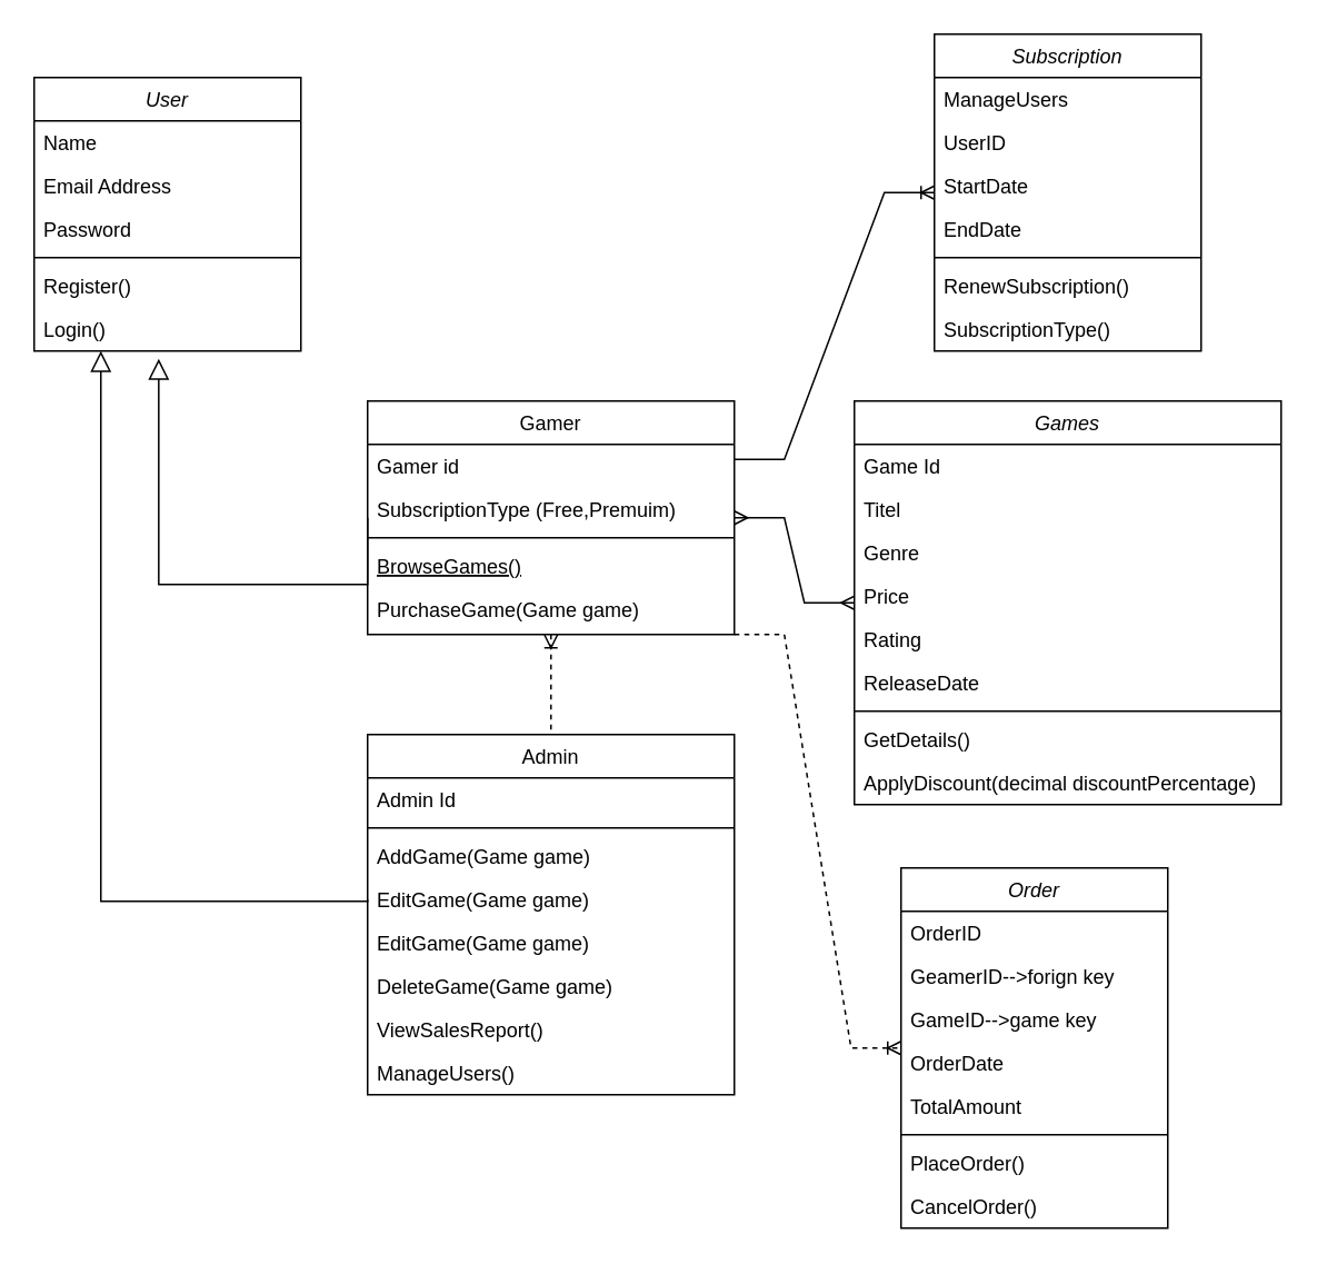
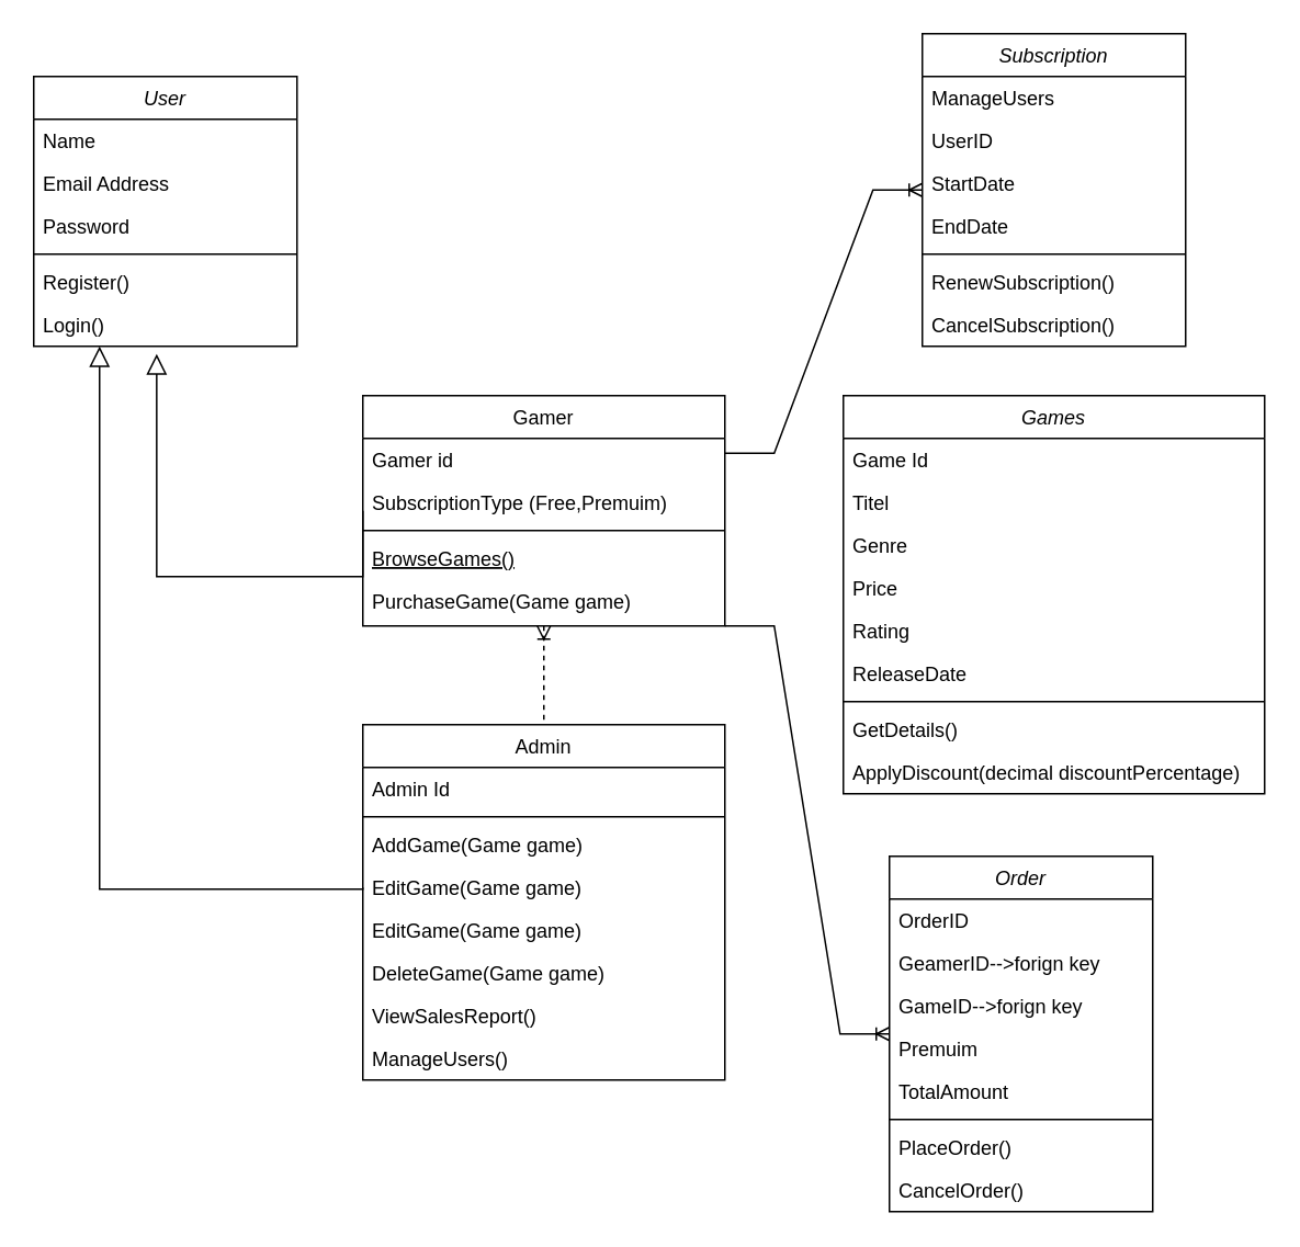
  <mxCell id="0" />
  <mxCell id="1" parent="0" />
  <mxCell id="2" value="User" style="swimlane;fontStyle=2;align=center;verticalAlign=top;childLayout=stackLayout;horizontal=1;startSize=26;horizontalStack=0;resizeParent=1;resizeLast=0;collapsible=1;marginBottom=0;rounded=0;shadow=0;strokeWidth=1;" parent="1" vertex="1"><mxGeometry x="20" y="46" width="160" height="164" as="geometry"><mxRectangle x="50" y="26" width="160" height="26" as="alternateBounds" /></mxGeometry></mxCell>
  <mxCell id="3" value="Name" style="text;align=left;verticalAlign=top;spacingLeft=4;spacingRight=4;overflow=hidden;rotatable=0;points=[[0,0.5],[1,0.5]];portConstraint=eastwest;" parent="2" vertex="1"><mxGeometry y="26" width="160" height="26" as="geometry" /></mxCell>
  <mxCell id="4" value="Email Address" style="text;align=left;verticalAlign=top;spacingLeft=4;spacingRight=4;overflow=hidden;rotatable=0;points=[[0,0.5],[1,0.5]];portConstraint=eastwest;rounded=0;shadow=0;html=0;" parent="2" vertex="1"><mxGeometry y="52" width="160" height="26" as="geometry" /></mxCell>
  <mxCell id="5" value="Password&#10;" style="text;align=left;verticalAlign=top;spacingLeft=4;spacingRight=4;overflow=hidden;rotatable=0;points=[[0,0.5],[1,0.5]];portConstraint=eastwest;rounded=0;shadow=0;html=0;" vertex="1" parent="2"><mxGeometry y="78" width="160" height="26" as="geometry" /></mxCell>
  <mxCell id="6" value="" style="line;html=1;strokeWidth=1;align=left;verticalAlign=middle;spacingTop=-1;spacingLeft=3;spacingRight=3;rotatable=0;labelPosition=right;points=[];portConstraint=eastwest;" parent="2" vertex="1"><mxGeometry y="104" width="160" height="8" as="geometry" /></mxCell>
  <mxCell id="7" value="Register()" style="text;align=left;verticalAlign=top;spacingLeft=4;spacingRight=4;overflow=hidden;rotatable=0;points=[[0,0.5],[1,0.5]];portConstraint=eastwest;" parent="2" vertex="1"><mxGeometry y="112" width="160" height="26" as="geometry" /></mxCell>
  <mxCell id="8" value="Login()" style="text;align=left;verticalAlign=top;spacingLeft=4;spacingRight=4;overflow=hidden;rotatable=0;points=[[0,0.5],[1,0.5]];portConstraint=eastwest;" vertex="1" parent="2"><mxGeometry y="138" width="160" height="26" as="geometry" /></mxCell>
  <mxCell id="9" value="Gamer" style="swimlane;fontStyle=0;align=center;verticalAlign=top;childLayout=stackLayout;horizontal=1;startSize=26;horizontalStack=0;resizeParent=1;resizeLast=0;collapsible=1;marginBottom=0;rounded=0;shadow=0;strokeWidth=1;" parent="1" vertex="1"><mxGeometry x="220" y="240" width="220" height="140" as="geometry"><mxRectangle x="270" y="230" width="170" height="26" as="alternateBounds" /></mxGeometry></mxCell>
  <mxCell id="10" value="Gamer id " style="text;align=left;verticalAlign=top;spacingLeft=4;spacingRight=4;overflow=hidden;rotatable=0;points=[[0,0.5],[1,0.5]];portConstraint=eastwest;" parent="9" vertex="1"><mxGeometry y="26" width="220" height="26" as="geometry" /></mxCell>
  <mxCell id="11" value="SubscriptionType (Free,Premuim)" style="text;align=left;verticalAlign=top;spacingLeft=4;spacingRight=4;overflow=hidden;rotatable=0;points=[[0,0.5],[1,0.5]];portConstraint=eastwest;rounded=0;shadow=0;html=0;" parent="9" vertex="1"><mxGeometry y="52" width="220" height="26" as="geometry" /></mxCell>
  <mxCell id="12" value="" style="line;html=1;strokeWidth=1;align=left;verticalAlign=middle;spacingTop=-1;spacingLeft=3;spacingRight=3;rotatable=0;labelPosition=right;points=[];portConstraint=eastwest;" parent="9" vertex="1"><mxGeometry y="78" width="220" height="8" as="geometry" /></mxCell>
  <mxCell id="13" value="BrowseGames()" style="text;align=left;verticalAlign=top;spacingLeft=4;spacingRight=4;overflow=hidden;rotatable=0;points=[[0,0.5],[1,0.5]];portConstraint=eastwest;fontStyle=4" parent="9" vertex="1"><mxGeometry y="86" width="220" height="26" as="geometry" /></mxCell>
  <mxCell id="14" value="PurchaseGame(Game game)" style="text;align=left;verticalAlign=top;spacingLeft=4;spacingRight=4;overflow=hidden;rotatable=0;points=[[0,0.5],[1,0.5]];portConstraint=eastwest;" parent="9" vertex="1"><mxGeometry y="112" width="220" height="26" as="geometry" /></mxCell>
  <mxCell id="15" value="" style="endArrow=block;endSize=10;endFill=0;shadow=0;strokeWidth=1;rounded=0;curved=0;edgeStyle=elbowEdgeStyle;elbow=vertical;exitX=0;exitY=0.5;exitDx=0;exitDy=0;entryX=0.467;entryY=1.179;entryDx=0;entryDy=0;entryPerimeter=0;" parent="1" source="9" target="8" edge="1"><mxGeometry width="160" relative="1" as="geometry"><mxPoint x="170" y="223" as="sourcePoint" /><mxPoint x="170" y="223" as="targetPoint" /><Array as="points"><mxPoint x="170" y="350" /></Array></mxGeometry></mxCell>
  <mxCell id="16" value="Admin " style="swimlane;fontStyle=0;align=center;verticalAlign=top;childLayout=stackLayout;horizontal=1;startSize=26;horizontalStack=0;resizeParent=1;resizeLast=0;collapsible=1;marginBottom=0;rounded=0;shadow=0;strokeWidth=1;" parent="1" vertex="1"><mxGeometry x="220" y="440" width="220" height="216" as="geometry"><mxRectangle x="270" y="420" width="170" height="26" as="alternateBounds" /></mxGeometry></mxCell>
  <mxCell id="17" value="Admin Id" style="text;align=left;verticalAlign=top;spacingLeft=4;spacingRight=4;overflow=hidden;rotatable=0;points=[[0,0.5],[1,0.5]];portConstraint=eastwest;" parent="16" vertex="1"><mxGeometry y="26" width="220" height="26" as="geometry" /></mxCell>
  <mxCell id="18" value="" style="line;html=1;strokeWidth=1;align=left;verticalAlign=middle;spacingTop=-1;spacingLeft=3;spacingRight=3;rotatable=0;labelPosition=right;points=[];portConstraint=eastwest;" parent="16" vertex="1"><mxGeometry y="52" width="220" height="8" as="geometry" /></mxCell>
  <mxCell id="19" value="AddGame(Game game)" style="text;align=left;verticalAlign=top;spacingLeft=4;spacingRight=4;overflow=hidden;rotatable=0;points=[[0,0.5],[1,0.5]];portConstraint=eastwest;" vertex="1" parent="16"><mxGeometry y="60" width="220" height="26" as="geometry" /></mxCell>
  <mxCell id="20" value="EditGame(Game game)" style="text;align=left;verticalAlign=top;spacingLeft=4;spacingRight=4;overflow=hidden;rotatable=0;points=[[0,0.5],[1,0.5]];portConstraint=eastwest;" vertex="1" parent="16"><mxGeometry y="86" width="220" height="26" as="geometry" /></mxCell>
  <mxCell id="21" value="EditGame(Game game)" style="text;align=left;verticalAlign=top;spacingLeft=4;spacingRight=4;overflow=hidden;rotatable=0;points=[[0,0.5],[1,0.5]];portConstraint=eastwest;" vertex="1" parent="16"><mxGeometry y="112" width="220" height="26" as="geometry" /></mxCell>
  <mxCell id="22" value="DeleteGame(Game game)" style="text;align=left;verticalAlign=top;spacingLeft=4;spacingRight=4;overflow=hidden;rotatable=0;points=[[0,0.5],[1,0.5]];portConstraint=eastwest;" vertex="1" parent="16"><mxGeometry y="138" width="220" height="26" as="geometry" /></mxCell>
  <mxCell id="23" value="ViewSalesReport()" style="text;align=left;verticalAlign=top;spacingLeft=4;spacingRight=4;overflow=hidden;rotatable=0;points=[[0,0.5],[1,0.5]];portConstraint=eastwest;" vertex="1" parent="16"><mxGeometry y="164" width="220" height="26" as="geometry" /></mxCell>
  <mxCell id="24" value="ManageUsers()" style="text;align=left;verticalAlign=top;spacingLeft=4;spacingRight=4;overflow=hidden;rotatable=0;points=[[0,0.5],[1,0.5]];portConstraint=eastwest;" vertex="1" parent="16"><mxGeometry y="190" width="220" height="26" as="geometry" /></mxCell>
  <mxCell id="25" value="Games" style="swimlane;fontStyle=2;align=center;verticalAlign=top;childLayout=stackLayout;horizontal=1;startSize=26;horizontalStack=0;resizeParent=1;resizeLast=0;collapsible=1;marginBottom=0;rounded=0;shadow=0;strokeWidth=1;" vertex="1" parent="1"><mxGeometry x="512" y="240" width="256" height="242" as="geometry"><mxRectangle x="590" y="226" width="160" height="26" as="alternateBounds" /></mxGeometry></mxCell>
  <mxCell id="26" value="Game Id" style="text;align=left;verticalAlign=top;spacingLeft=4;spacingRight=4;overflow=hidden;rotatable=0;points=[[0,0.5],[1,0.5]];portConstraint=eastwest;" vertex="1" parent="25"><mxGeometry y="26" width="256" height="26" as="geometry" /></mxCell>
  <mxCell id="27" value="Titel" style="text;align=left;verticalAlign=top;spacingLeft=4;spacingRight=4;overflow=hidden;rotatable=0;points=[[0,0.5],[1,0.5]];portConstraint=eastwest;" vertex="1" parent="25"><mxGeometry y="52" width="256" height="26" as="geometry" /></mxCell>
  <mxCell id="28" value="Genre" style="text;align=left;verticalAlign=top;spacingLeft=4;spacingRight=4;overflow=hidden;rotatable=0;points=[[0,0.5],[1,0.5]];portConstraint=eastwest;rounded=0;shadow=0;html=0;" vertex="1" parent="25"><mxGeometry y="78" width="256" height="26" as="geometry" /></mxCell>
  <mxCell id="29" value="Price&#10;" style="text;align=left;verticalAlign=top;spacingLeft=4;spacingRight=4;overflow=hidden;rotatable=0;points=[[0,0.5],[1,0.5]];portConstraint=eastwest;rounded=0;shadow=0;html=0;" vertex="1" parent="25"><mxGeometry y="104" width="256" height="26" as="geometry" /></mxCell>
  <mxCell id="30" value="Rating&#10;" style="text;align=left;verticalAlign=top;spacingLeft=4;spacingRight=4;overflow=hidden;rotatable=0;points=[[0,0.5],[1,0.5]];portConstraint=eastwest;rounded=0;shadow=0;html=0;" vertex="1" parent="25"><mxGeometry y="130" width="256" height="26" as="geometry" /></mxCell>
  <mxCell id="31" value="ReleaseDate&#10;" style="text;align=left;verticalAlign=top;spacingLeft=4;spacingRight=4;overflow=hidden;rotatable=0;points=[[0,0.5],[1,0.5]];portConstraint=eastwest;rounded=0;shadow=0;html=0;" vertex="1" parent="25"><mxGeometry y="156" width="256" height="26" as="geometry" /></mxCell>
  <mxCell id="32" value="" style="line;html=1;strokeWidth=1;align=left;verticalAlign=middle;spacingTop=-1;spacingLeft=3;spacingRight=3;rotatable=0;labelPosition=right;points=[];portConstraint=eastwest;" vertex="1" parent="25"><mxGeometry y="182" width="256" height="8" as="geometry" /></mxCell>
  <mxCell id="33" value="GetDetails()" style="text;align=left;verticalAlign=top;spacingLeft=4;spacingRight=4;overflow=hidden;rotatable=0;points=[[0,0.5],[1,0.5]];portConstraint=eastwest;" vertex="1" parent="25"><mxGeometry y="190" width="256" height="26" as="geometry" /></mxCell>
  <mxCell id="34" value="ApplyDiscount(decimal discountPercentage)" style="text;align=left;verticalAlign=top;spacingLeft=4;spacingRight=4;overflow=hidden;rotatable=0;points=[[0,0.5],[1,0.5]];portConstraint=eastwest;" vertex="1" parent="25"><mxGeometry y="216" width="256" height="26" as="geometry" /></mxCell>
  <mxCell id="35" value="Order" style="swimlane;fontStyle=2;align=center;verticalAlign=top;childLayout=stackLayout;horizontal=1;startSize=26;horizontalStack=0;resizeParent=1;resizeLast=0;collapsible=1;marginBottom=0;rounded=0;shadow=0;strokeWidth=1;" vertex="1" parent="1"><mxGeometry x="540" y="520" width="160" height="216" as="geometry"><mxRectangle x="610" y="500" width="160" height="26" as="alternateBounds" /></mxGeometry></mxCell>
  <mxCell id="36" value="OrderID" style="text;align=left;verticalAlign=top;spacingLeft=4;spacingRight=4;overflow=hidden;rotatable=0;points=[[0,0.5],[1,0.5]];portConstraint=eastwest;" vertex="1" parent="35"><mxGeometry y="26" width="160" height="26" as="geometry" /></mxCell>
  <mxCell id="37" value="GeamerID--&gt;forign key" style="text;align=left;verticalAlign=top;spacingLeft=4;spacingRight=4;overflow=hidden;rotatable=0;points=[[0,0.5],[1,0.5]];portConstraint=eastwest;rounded=0;shadow=0;html=0;" vertex="1" parent="35"><mxGeometry y="52" width="160" height="26" as="geometry" /></mxCell>
- <mxCell id="38" value="GameID--&gt;game key" style="text;align=left;verticalAlign=top;spacingLeft=4;spacingRight=4;overflow=hidden;rotatable=0;points=[[0,0.5],[1,0.5]];portConstraint=eastwest;rounded=0;shadow=0;html=0;" vertex="1" parent="35"><mxGeometry y="78" width="160" height="26" as="geometry" /></mxCell>
- <mxCell id="39" value="OrderDate" style="text;align=left;verticalAlign=top;spacingLeft=4;spacingRight=4;overflow=hidden;rotatable=0;points=[[0,0.5],[1,0.5]];portConstraint=eastwest;rounded=0;shadow=0;html=0;" vertex="1" parent="35"><mxGeometry y="104" width="160" height="26" as="geometry" /></mxCell>
+ <mxCell id="38" value="GameID--&gt;forign key" style="text;align=left;verticalAlign=top;spacingLeft=4;spacingRight=4;overflow=hidden;rotatable=0;points=[[0,0.5],[1,0.5]];portConstraint=eastwest;rounded=0;shadow=0;html=0;" vertex="1" parent="35"><mxGeometry y="78" width="160" height="26" as="geometry" /></mxCell>
+ <mxCell id="39" value="Premuim" style="text;align=left;verticalAlign=top;spacingLeft=4;spacingRight=4;overflow=hidden;rotatable=0;points=[[0,0.5],[1,0.5]];portConstraint=eastwest;rounded=0;shadow=0;html=0;" vertex="1" parent="35"><mxGeometry y="104" width="160" height="26" as="geometry" /></mxCell>
  <mxCell id="40" value="TotalAmount" style="text;align=left;verticalAlign=top;spacingLeft=4;spacingRight=4;overflow=hidden;rotatable=0;points=[[0,0.5],[1,0.5]];portConstraint=eastwest;rounded=0;shadow=0;html=0;" vertex="1" parent="35"><mxGeometry y="130" width="160" height="26" as="geometry" /></mxCell>
  <mxCell id="41" value="" style="line;html=1;strokeWidth=1;align=left;verticalAlign=middle;spacingTop=-1;spacingLeft=3;spacingRight=3;rotatable=0;labelPosition=right;points=[];portConstraint=eastwest;" vertex="1" parent="35"><mxGeometry y="156" width="160" height="8" as="geometry" /></mxCell>
  <mxCell id="42" value="PlaceOrder()" style="text;align=left;verticalAlign=top;spacingLeft=4;spacingRight=4;overflow=hidden;rotatable=0;points=[[0,0.5],[1,0.5]];portConstraint=eastwest;" vertex="1" parent="35"><mxGeometry y="164" width="160" height="26" as="geometry" /></mxCell>
  <mxCell id="43" value="CancelOrder()" style="text;align=left;verticalAlign=top;spacingLeft=4;spacingRight=4;overflow=hidden;rotatable=0;points=[[0,0.5],[1,0.5]];portConstraint=eastwest;" vertex="1" parent="35"><mxGeometry y="190" width="160" height="26" as="geometry" /></mxCell>
  <mxCell id="44" value="Subscription " style="swimlane;fontStyle=2;align=center;verticalAlign=top;childLayout=stackLayout;horizontal=1;startSize=26;horizontalStack=0;resizeParent=1;resizeLast=0;collapsible=1;marginBottom=0;rounded=0;shadow=0;strokeWidth=1;" vertex="1" parent="1"><mxGeometry x="560" width="160" height="190" as="geometry" y="20"><mxRectangle x="590" width="160" height="26" as="alternateBounds" /></mxGeometry></mxCell>
  <mxCell id="45" value="ManageUsers" style="text;align=left;verticalAlign=top;spacingLeft=4;spacingRight=4;overflow=hidden;rotatable=0;points=[[0,0.5],[1,0.5]];portConstraint=eastwest;" vertex="1" parent="44"><mxGeometry y="26" width="160" height="26" as="geometry" /></mxCell>
  <mxCell id="46" value="UserID" style="text;align=left;verticalAlign=top;spacingLeft=4;spacingRight=4;overflow=hidden;rotatable=0;points=[[0,0.5],[1,0.5]];portConstraint=eastwest;rounded=0;shadow=0;html=0;" vertex="1" parent="44"><mxGeometry y="52" width="160" height="26" as="geometry" /></mxCell>
  <mxCell id="47" value="StartDate" style="text;align=left;verticalAlign=top;spacingLeft=4;spacingRight=4;overflow=hidden;rotatable=0;points=[[0,0.5],[1,0.5]];portConstraint=eastwest;rounded=0;shadow=0;html=0;" vertex="1" parent="44"><mxGeometry y="78" width="160" height="26" as="geometry" /></mxCell>
  <mxCell id="48" value="EndDate" style="text;align=left;verticalAlign=top;spacingLeft=4;spacingRight=4;overflow=hidden;rotatable=0;points=[[0,0.5],[1,0.5]];portConstraint=eastwest;rounded=0;shadow=0;html=0;" vertex="1" parent="44"><mxGeometry y="104" width="160" height="26" as="geometry" /></mxCell>
  <mxCell id="49" value="" style="line;html=1;strokeWidth=1;align=left;verticalAlign=middle;spacingTop=-1;spacingLeft=3;spacingRight=3;rotatable=0;labelPosition=right;points=[];portConstraint=eastwest;" vertex="1" parent="44"><mxGeometry y="130" width="160" height="8" as="geometry" /></mxCell>
  <mxCell id="50" value="RenewSubscription()" style="text;align=left;verticalAlign=top;spacingLeft=4;spacingRight=4;overflow=hidden;rotatable=0;points=[[0,0.5],[1,0.5]];portConstraint=eastwest;" vertex="1" parent="44"><mxGeometry y="138" width="160" height="26" as="geometry" /></mxCell>
- <mxCell id="51" value="SubscriptionType()" style="text;align=left;verticalAlign=top;spacingLeft=4;spacingRight=4;overflow=hidden;rotatable=0;points=[[0,0.5],[1,0.5]];portConstraint=eastwest;" vertex="1" parent="44"><mxGeometry y="164" width="160" height="26" as="geometry" /></mxCell>
- <mxCell id="52" value="" style="edgeStyle=entityRelationEdgeStyle;fontSize=12;html=1;endArrow=ERoneToMany;rounded=0;entryX=0;entryY=0.5;entryDx=0;entryDy=0;exitX=1;exitY=1;exitDx=0;exitDy=0;dashed=1;" edge="1" parent="1" source="9" target="35"><mxGeometry width="100" height="100" relative="1" as="geometry"><mxPoint x="400" y="234" as="sourcePoint" /><mxPoint x="500" y="134" as="targetPoint" /><Array as="points"><mxPoint x="420" y="180" /><mxPoint x="450" y="210" /><mxPoint x="430" y="120" /></Array></mxGeometry></mxCell>
- <mxCell id="53" value="" style="edgeStyle=entityRelationEdgeStyle;fontSize=12;html=1;endArrow=ERmany;startArrow=ERmany;rounded=0;exitX=1;exitY=0.5;exitDx=0;exitDy=0;entryX=0;entryY=0.5;entryDx=0;entryDy=0;" edge="1" parent="1" source="9" target="25"><mxGeometry width="100" height="100" relative="1" as="geometry"><mxPoint x="450" y="229" as="sourcePoint" /><mxPoint x="530" y="270" as="targetPoint" /></mxGeometry></mxCell>
+ <mxCell id="51" value="CancelSubscription()" style="text;align=left;verticalAlign=top;spacingLeft=4;spacingRight=4;overflow=hidden;rotatable=0;points=[[0,0.5],[1,0.5]];portConstraint=eastwest;" vertex="1" parent="44"><mxGeometry y="164" width="160" height="26" as="geometry" /></mxCell>
+ <mxCell id="52" value="" style="edgeStyle=entityRelationEdgeStyle;fontSize=12;html=1;endArrow=ERoneToMany;rounded=0;entryX=0;entryY=0.5;entryDx=0;entryDy=0;exitX=1;exitY=1;exitDx=0;exitDy=0;" edge="1" parent="1" source="9" target="35"><mxGeometry width="100" height="100" relative="1" as="geometry"><mxPoint x="400" y="234" as="sourcePoint" /><mxPoint x="500" y="134" as="targetPoint" /><Array as="points"><mxPoint x="420" y="180" /><mxPoint x="450" y="210" /><mxPoint x="430" y="120" /></Array></mxGeometry></mxCell>
  <mxCell id="54" value="" style="edgeStyle=entityRelationEdgeStyle;fontSize=12;html=1;endArrow=ERoneToMany;rounded=0;entryX=0;entryY=0.5;entryDx=0;entryDy=0;exitX=1;exitY=0.25;exitDx=0;exitDy=0;" edge="1" parent="1" source="9" target="44"><mxGeometry width="100" height="100" relative="1" as="geometry"><mxPoint x="410" y="244" as="sourcePoint" /><mxPoint x="470" y="113" as="targetPoint" /><Array as="points"><mxPoint x="430" y="190" /><mxPoint x="460" y="220" /><mxPoint x="440" y="130" /></Array></mxGeometry></mxCell>
  <mxCell id="55" value="" style="endArrow=none;html=1;rounded=0;startArrow=ERoneToMany;startFill=0;entryX=0.5;entryY=0;entryDx=0;entryDy=0;exitX=0.5;exitY=1;exitDx=0;exitDy=0;dashed=1;" edge="1" parent="1" source="9" target="16"><mxGeometry width="50" height="50" relative="1" as="geometry"><mxPoint x="250" y="300" as="sourcePoint" /><mxPoint x="380" y="170" as="targetPoint" /></mxGeometry></mxCell>
  <mxCell id="56" value="" style="endArrow=block;endSize=10;endFill=0;shadow=0;strokeWidth=1;rounded=0;curved=0;edgeStyle=elbowEdgeStyle;elbow=vertical;exitX=0;exitY=0.5;exitDx=0;exitDy=0;entryX=0.25;entryY=1;entryDx=0;entryDy=0;" edge="1" parent="1" source="20" target="2"><mxGeometry width="160" relative="1" as="geometry"><mxPoint x="250" y="330" as="sourcePoint" /><mxPoint x="105" y="87" as="targetPoint" /><Array as="points"><mxPoint x="140" y="540" /></Array></mxGeometry></mxCell>
